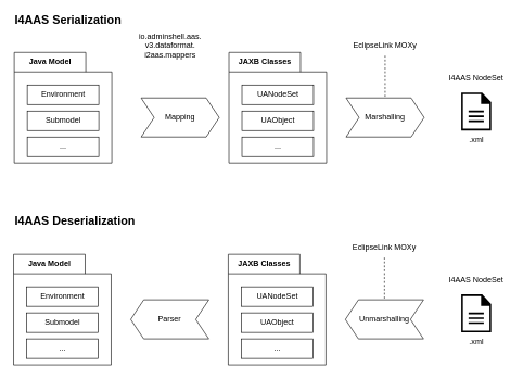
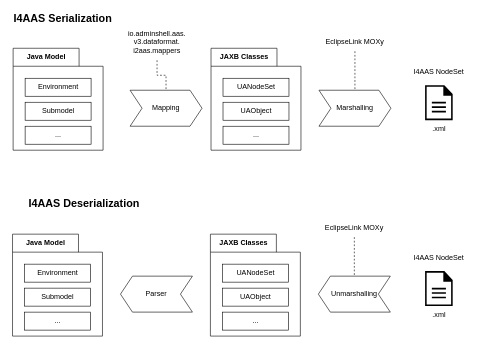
  <mxCell id="0" />
  <mxCell id="1" parent="0" />
  <mxCell id="2" value="Java Model" style="shape=folder;fontStyle=1;tabWidth=110;tabHeight=30;tabPosition=left;html=1;boundedLbl=1;labelInHeader=1;container=1;collapsible=0;recursiveResize=0;" vertex="1" parent="1"><mxGeometry x="21" y="80" width="150" height="170" as="geometry" /></mxCell>
  <mxCell id="3" value="Environment" style="html=1;" vertex="1" parent="2"><mxGeometry width="110" height="30" relative="1" as="geometry"><mxPoint x="20" y="50" as="offset" /></mxGeometry></mxCell>
  <mxCell id="4" value="..." style="html=1;" vertex="1" parent="2"><mxGeometry x="20" y="130" width="110" height="30" as="geometry" /></mxCell>
  <mxCell id="5" value="Submodel" style="html=1;" vertex="1" parent="1"><mxGeometry x="41" y="170" width="110" height="30" as="geometry" /></mxCell>
  <mxCell id="6" value="JAXB Classes" style="shape=folder;fontStyle=1;tabWidth=110;tabHeight=30;tabPosition=left;html=1;boundedLbl=1;labelInHeader=1;container=1;collapsible=0;recursiveResize=0;" vertex="1" parent="1"><mxGeometry x="351" y="80" width="150" height="170" as="geometry" /></mxCell>
  <mxCell id="7" value="UANodeSet" style="html=1;" vertex="1" parent="6"><mxGeometry width="110" height="30" relative="1" as="geometry"><mxPoint x="20" y="50" as="offset" /></mxGeometry></mxCell>
  <mxCell id="8" value="..." style="html=1;" vertex="1" parent="6"><mxGeometry x="20" y="130" width="110" height="30" as="geometry" /></mxCell>
  <mxCell id="9" value="UAObject" style="html=1;" vertex="1" parent="6"><mxGeometry x="20" y="90" width="110" height="30" as="geometry" /></mxCell>
  <mxCell id="10" value="Mapping" style="shape=step;perimeter=stepPerimeter;whiteSpace=wrap;html=1;fixedSize=1;" vertex="1" parent="1"><mxGeometry x="216" y="150" width="120" height="60" as="geometry" /></mxCell>
  <mxCell id="11" value="Marshalling" style="shape=step;perimeter=stepPerimeter;whiteSpace=wrap;html=1;fixedSize=1;" vertex="1" parent="1"><mxGeometry x="531" y="150" width="120" height="60" as="geometry" /></mxCell>
+ <mxCell id="12" style="edgeStyle=orthogonalEdgeStyle;rounded=0;orthogonalLoop=1;jettySize=auto;html=1;entryX=0.5;entryY=0;entryDx=0;entryDy=0;endArrow=none;endFill=0;dashed=1;" edge="1" parent="1" source="13" target="10"><mxGeometry relative="1" as="geometry" /></mxCell>
  <mxCell id="13" value="io.adminshell.aas.&lt;br&gt;v3.dataformat.&lt;br&gt;i2aas.mappers" style="text;html=1;strokeColor=none;fillColor=none;align=center;verticalAlign=middle;whiteSpace=wrap;rounded=0;" vertex="1" parent="1"><mxGeometry x="196" y="40" width="130" height="60" as="geometry" /></mxCell>
  <mxCell id="14" style="edgeStyle=orthogonalEdgeStyle;rounded=0;orthogonalLoop=1;jettySize=auto;html=1;entryX=0.5;entryY=0;entryDx=0;entryDy=0;dashed=1;endArrow=none;endFill=0;" edge="1" parent="1" source="15" target="11"><mxGeometry relative="1" as="geometry" /></mxCell>
  <mxCell id="15" value="EclipseLink MOXy" style="text;html=1;strokeColor=none;fillColor=none;align=center;verticalAlign=middle;whiteSpace=wrap;rounded=0;" vertex="1" parent="1"><mxGeometry x="526" y="55" width="130" height="30" as="geometry" /></mxCell>
  <mxCell id="16" value=".xml" style="pointerEvents=1;shadow=0;dashed=0;html=1;strokeColor=none;labelPosition=center;verticalLabelPosition=bottom;verticalAlign=top;outlineConnect=0;align=center;shape=mxgraph.office.concepts.document;fillColor=#000000;" vertex="1" parent="1"><mxGeometry x="708" y="451.5" width="46" height="58.5" as="geometry" /></mxCell>
  <mxCell id="17" value="I4AAS NodeSet" style="text;html=1;strokeColor=none;fillColor=none;align=center;verticalAlign=middle;whiteSpace=wrap;rounded=0;" vertex="1" parent="1"><mxGeometry x="681" y="420" width="100" height="20" as="geometry" /></mxCell>
  <mxCell id="18" value="Java Model" style="shape=folder;fontStyle=1;tabWidth=110;tabHeight=30;tabPosition=left;html=1;boundedLbl=1;labelInHeader=1;container=1;collapsible=0;recursiveResize=0;" vertex="1" parent="1"><mxGeometry x="20" y="390" width="150" height="170" as="geometry" /></mxCell>
  <mxCell id="19" value="Environment" style="html=1;" vertex="1" parent="18"><mxGeometry width="110" height="30" relative="1" as="geometry"><mxPoint x="20" y="50" as="offset" /></mxGeometry></mxCell>
  <mxCell id="20" value="..." style="html=1;" vertex="1" parent="18"><mxGeometry x="20" y="130" width="110" height="30" as="geometry" /></mxCell>
  <mxCell id="21" value="Submodel" style="html=1;" vertex="1" parent="1"><mxGeometry x="40" y="480" width="110" height="30" as="geometry" /></mxCell>
  <mxCell id="22" value="JAXB Classes" style="shape=folder;fontStyle=1;tabWidth=110;tabHeight=30;tabPosition=left;html=1;boundedLbl=1;labelInHeader=1;container=1;collapsible=0;recursiveResize=0;" vertex="1" parent="1"><mxGeometry x="350" y="390" width="150" height="170" as="geometry" /></mxCell>
  <mxCell id="23" value="UANodeSet" style="html=1;" vertex="1" parent="22"><mxGeometry width="110" height="30" relative="1" as="geometry"><mxPoint x="20" y="50" as="offset" /></mxGeometry></mxCell>
  <mxCell id="24" value="..." style="html=1;" vertex="1" parent="22"><mxGeometry x="20" y="130" width="110" height="30" as="geometry" /></mxCell>
  <mxCell id="25" value="UAObject" style="html=1;" vertex="1" parent="22"><mxGeometry x="20" y="90" width="110" height="30" as="geometry" /></mxCell>
  <mxCell id="26" value="Parser" style="shape=step;perimeter=stepPerimeter;whiteSpace=wrap;html=1;fixedSize=1;rotation=0;direction=west;" vertex="1" parent="1"><mxGeometry x="200" y="460" width="120" height="60" as="geometry" /></mxCell>
  <mxCell id="27" value="Unmarshalling" style="shape=step;perimeter=stepPerimeter;whiteSpace=wrap;html=1;fixedSize=1;size=20.0;rotation=0;direction=west;" vertex="1" parent="1"><mxGeometry x="530" y="460" width="120" height="60" as="geometry" /></mxCell>
  <mxCell id="28" style="edgeStyle=orthogonalEdgeStyle;rounded=0;orthogonalLoop=1;jettySize=auto;html=1;entryX=0.5;entryY=1;entryDx=0;entryDy=0;dashed=1;endArrow=none;endFill=0;" edge="1" parent="1" source="29" target="27"><mxGeometry relative="1" as="geometry" /></mxCell>
  <mxCell id="29" value="EclipseLink MOXy" style="text;html=1;strokeColor=none;fillColor=none;align=center;verticalAlign=middle;whiteSpace=wrap;rounded=0;" vertex="1" parent="1"><mxGeometry x="525" y="365" width="130" height="30" as="geometry" /></mxCell>
  <mxCell id="30" value="&lt;b&gt;&lt;font style=&quot;font-size: 18px&quot;&gt;I4AAS Serialization&lt;/font&gt;&lt;/b&gt;" style="text;html=1;strokeColor=none;fillColor=none;align=left;verticalAlign=middle;whiteSpace=wrap;rounded=0;" vertex="1" parent="1"><mxGeometry x="20" y="20" width="170" height="20" as="geometry" /></mxCell>
- <mxCell id="31" value="&lt;b&gt;&lt;font style=&quot;font-size: 18px&quot;&gt;I4AAS Deserialization&lt;/font&gt;&lt;/b&gt;" style="text;html=1;strokeColor=none;fillColor=none;align=left;verticalAlign=middle;whiteSpace=wrap;rounded=0;" vertex="1" parent="1"><mxGeometry x="20" y="330" width="201" height="20" as="geometry" /></mxCell>
+ <mxCell id="31" value="&lt;b&gt;&lt;font style=&quot;font-size: 18px&quot;&gt;I4AAS Deserialization&lt;/font&gt;&lt;/b&gt;" style="text;html=1;strokeColor=none;fillColor=none;align=left;verticalAlign=middle;whiteSpace=wrap;rounded=0;" vertex="1" parent="1"><mxGeometry x="45" y="330" width="201" height="20" as="geometry" /></mxCell>
  <mxCell id="32" value=".xml" style="pointerEvents=1;shadow=0;dashed=0;html=1;strokeColor=none;labelPosition=center;verticalLabelPosition=bottom;verticalAlign=top;outlineConnect=0;align=center;shape=mxgraph.office.concepts.document;fillColor=#000000;" vertex="1" parent="1"><mxGeometry x="708" y="141.5" width="46" height="58.5" as="geometry" /></mxCell>
  <mxCell id="33" value="I4AAS NodeSet" style="text;html=1;strokeColor=none;fillColor=none;align=center;verticalAlign=middle;whiteSpace=wrap;rounded=0;" vertex="1" parent="1"><mxGeometry x="681" y="110" width="100" height="20" as="geometry" /></mxCell>
